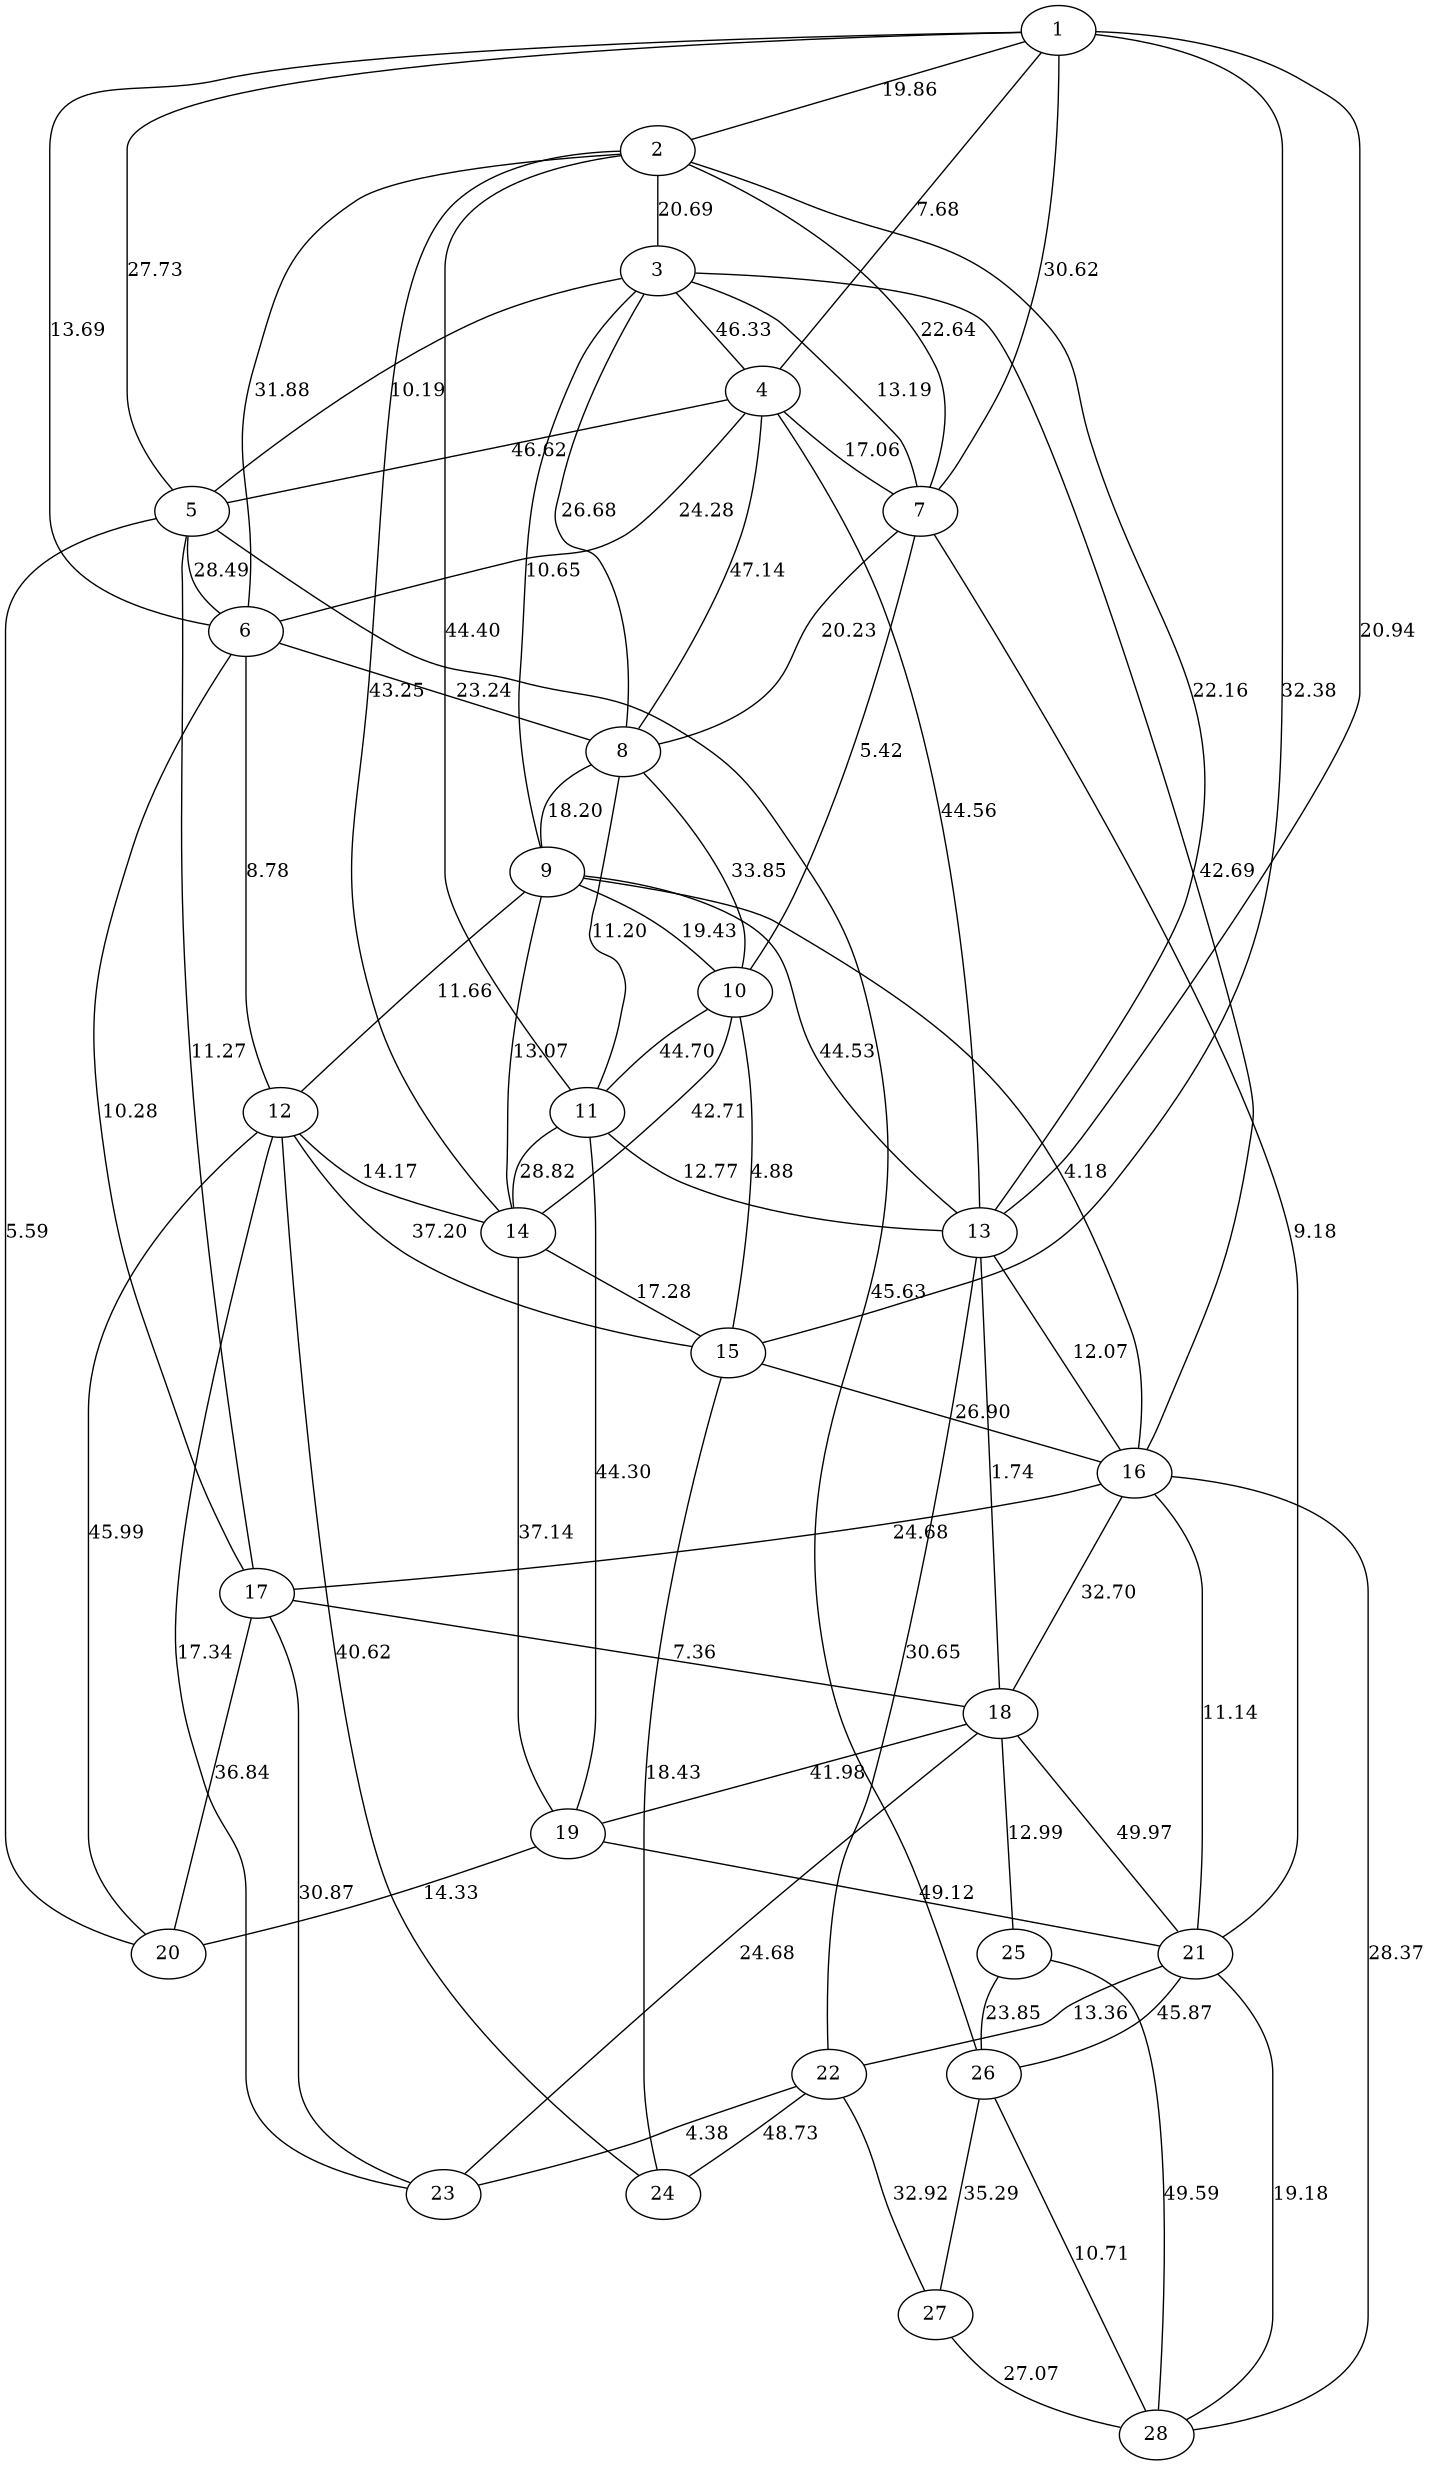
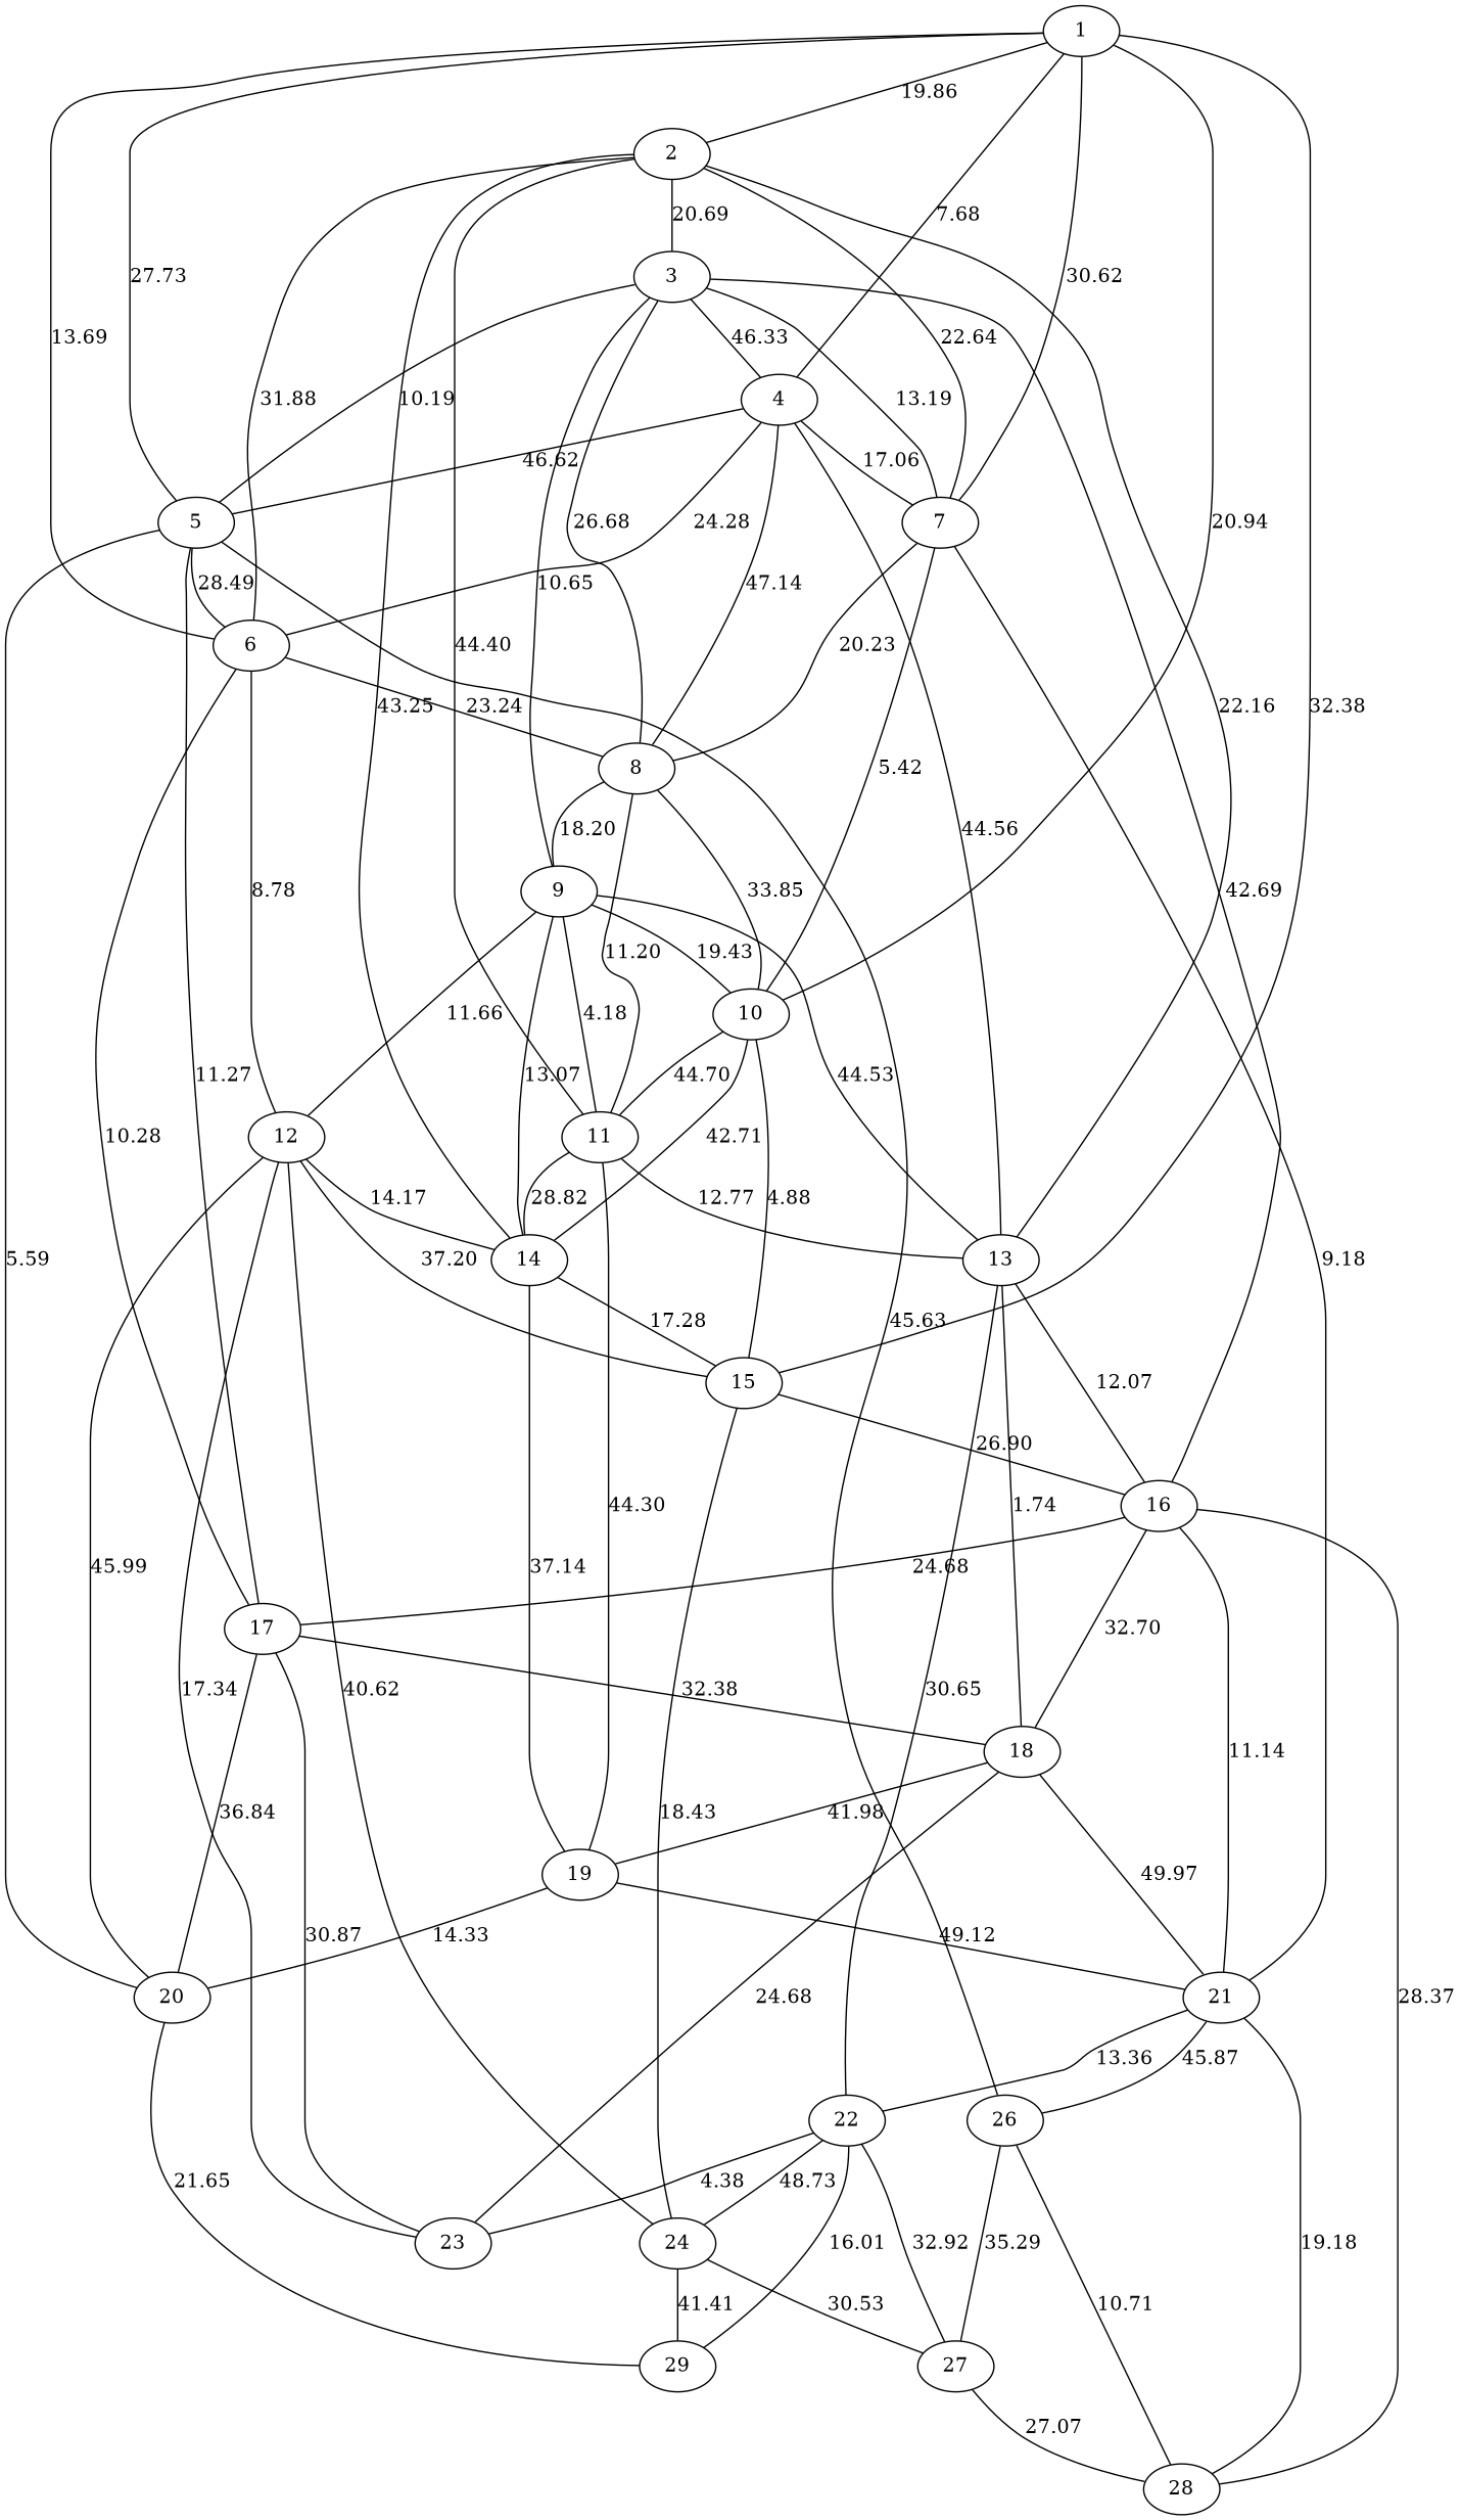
  graph {
    1
    2
    4
    5
    6
    7
    10
    15
    3
    11
    13
    14
    8
    17
    20
    26
    12
    21
    16
    24
    9
    19
    18
    22
    28
    23
+   29
    27
-   25
    1 -- 2 [label=19.86]
    1 -- 4 [label=7.68]
    1 -- 5 [label=27.73]
    1 -- 6 [label=13.69]
    1 -- 7 [label=30.62]
-   1 -- 13 [label=20.94]
+   1 -- 10 [label=20.94]
    1 -- 15 [label=32.38]
    2 -- 6 [label=31.88]
    2 -- 7 [label=22.64]
    2 -- 3 [label=20.69]
    2 -- 11 [label=44.40]
    2 -- 13 [label=22.16]
    2 -- 14 [label=43.25]
    4 -- 5 [label=46.62]
    4 -- 6 [label=24.28]
    4 -- 7 [label=17.06]
    4 -- 13 [label=44.56]
    4 -- 8 [label=47.14]
    5 -- 6 [label=28.49]
    5 -- 17 [label=11.27]
    5 -- 20 [label=5.59]
    5 -- 26 [label=45.63]
    6 -- 8 [label=23.24]
    6 -- 17 [label=10.28]
    6 -- 12 [label=8.78]
    7 -- 10 [label=5.42]
    7 -- 8 [label=20.23]
    7 -- 21 [label=9.18]
    10 -- 15 [label=4.88]
    10 -- 11 [label=44.70]
    10 -- 14 [label=42.71]
    15 -- 16 [label=26.90]
    15 -- 24 [label=18.43]
    3 -- 4 [label=46.33]
    3 -- 5 [label=10.19]
    3 -- 7 [label=13.19]
    3 -- 8 [label=26.68]
    3 -- 16 [label=42.69]
    3 -- 9 [label=10.65]
    11 -- 13 [label=12.77]
    11 -- 14 [label=28.82]
    11 -- 19 [label=44.30]
    13 -- 16 [label=12.07]
    13 -- 18 [label=1.74]
    13 -- 22 [label=30.65]
    14 -- 15 [label=17.28]
    14 -- 19 [label=37.14]
    8 -- 10 [label=33.85]
    8 -- 11 [label=11.20]
    8 -- 9 [label=18.20]
    17 -- 20 [label=36.84]
-   17 -- 18 [label=7.36]
+   17 -- 18 [label=32.38]
    17 -- 23 [label=30.87]
+   20 -- 29 [label=21.65]
    26 -- 28 [label=10.71]
    26 -- 27 [label=35.29]
    12 -- 15 [label=37.20]
    12 -- 14 [label=14.17]
    12 -- 20 [label=45.99]
    12 -- 24 [label=40.62]
    12 -- 23 [label=17.34]
    21 -- 26 [label=45.87]
    21 -- 22 [label=13.36]
    21 -- 28 [label=19.18]
    16 -- 17 [label=24.68]
    16 -- 21 [label=11.14]
    16 -- 18 [label=32.70]
    16 -- 28 [label=28.37]
+   24 -- 29 [label=41.41]
+   24 -- 27 [label=30.53]
    9 -- 10 [label=19.43]
-   9 -- 16 [label=4.18]
+   9 -- 11 [label=4.18]
    9 -- 13 [label=44.53]
    9 -- 14 [label=13.07]
    9 -- 12 [label=11.66]
    19 -- 20 [label=14.33]
    19 -- 21 [label=49.12]
    18 -- 21 [label=49.97]
    18 -- 19 [label=41.98]
    18 -- 23 [label=24.68]
-   18 -- 25 [label=12.99]
    22 -- 24 [label=48.73]
    22 -- 23 [label=4.38]
+   22 -- 29 [label=16.01]
    22 -- 27 [label=32.92]
    27 -- 28 [label=27.07]
-   25 -- 26 [label=23.85]
-   25 -- 28 [label=49.59]
  }
